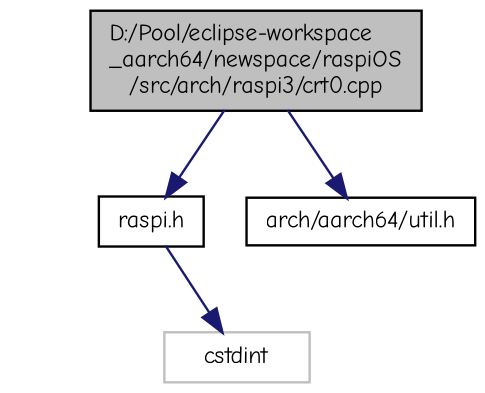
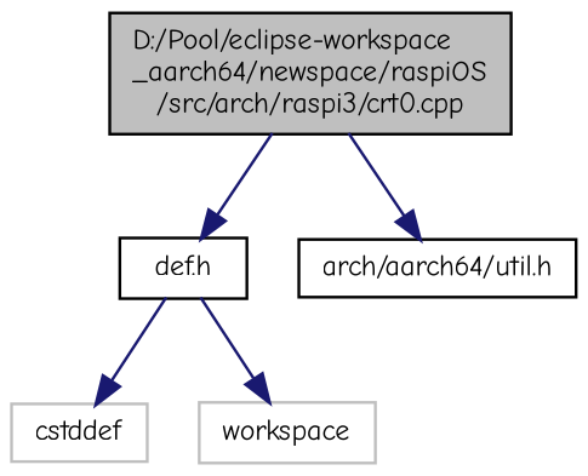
  digraph {
    fontname="Comic Neue"
    node [color=black fillcolor=white fontname="Comic Neue" fontsize=10 shape=record style=filled]
    edge [color=midnightblue fontname="Comic Neue" fontsize=10 labelfontname=Helvetica labelfontsize=10 style=solid]
    n1 [fillcolor=grey75 fontcolor=black height=0.2 label="D:/Pool/eclipse-workspace\l_aarch64/newspace/raspiOS\l/src/arch/raspi3/crt0.cpp" width=0.4]
-   n2 [height=0.2 label="raspi.h" width=0.4]
+   n2 [height=0.2 label="def.h" width=0.4]
    n3 [height=0.2 label="arch/aarch64/util.h" width=0.4]
-   n5 [color=grey75 height=0.2 label=cstdint width=0.4]
+   n4 [color=grey75 height=0.2 label=cstddef width=0.4]
+   n5 [color=grey75 height=0.2 label=workspace width=0.4]
    n1 -> n2
    n1 -> n3
+   n2 -> n4
    n2 -> n5
  }
